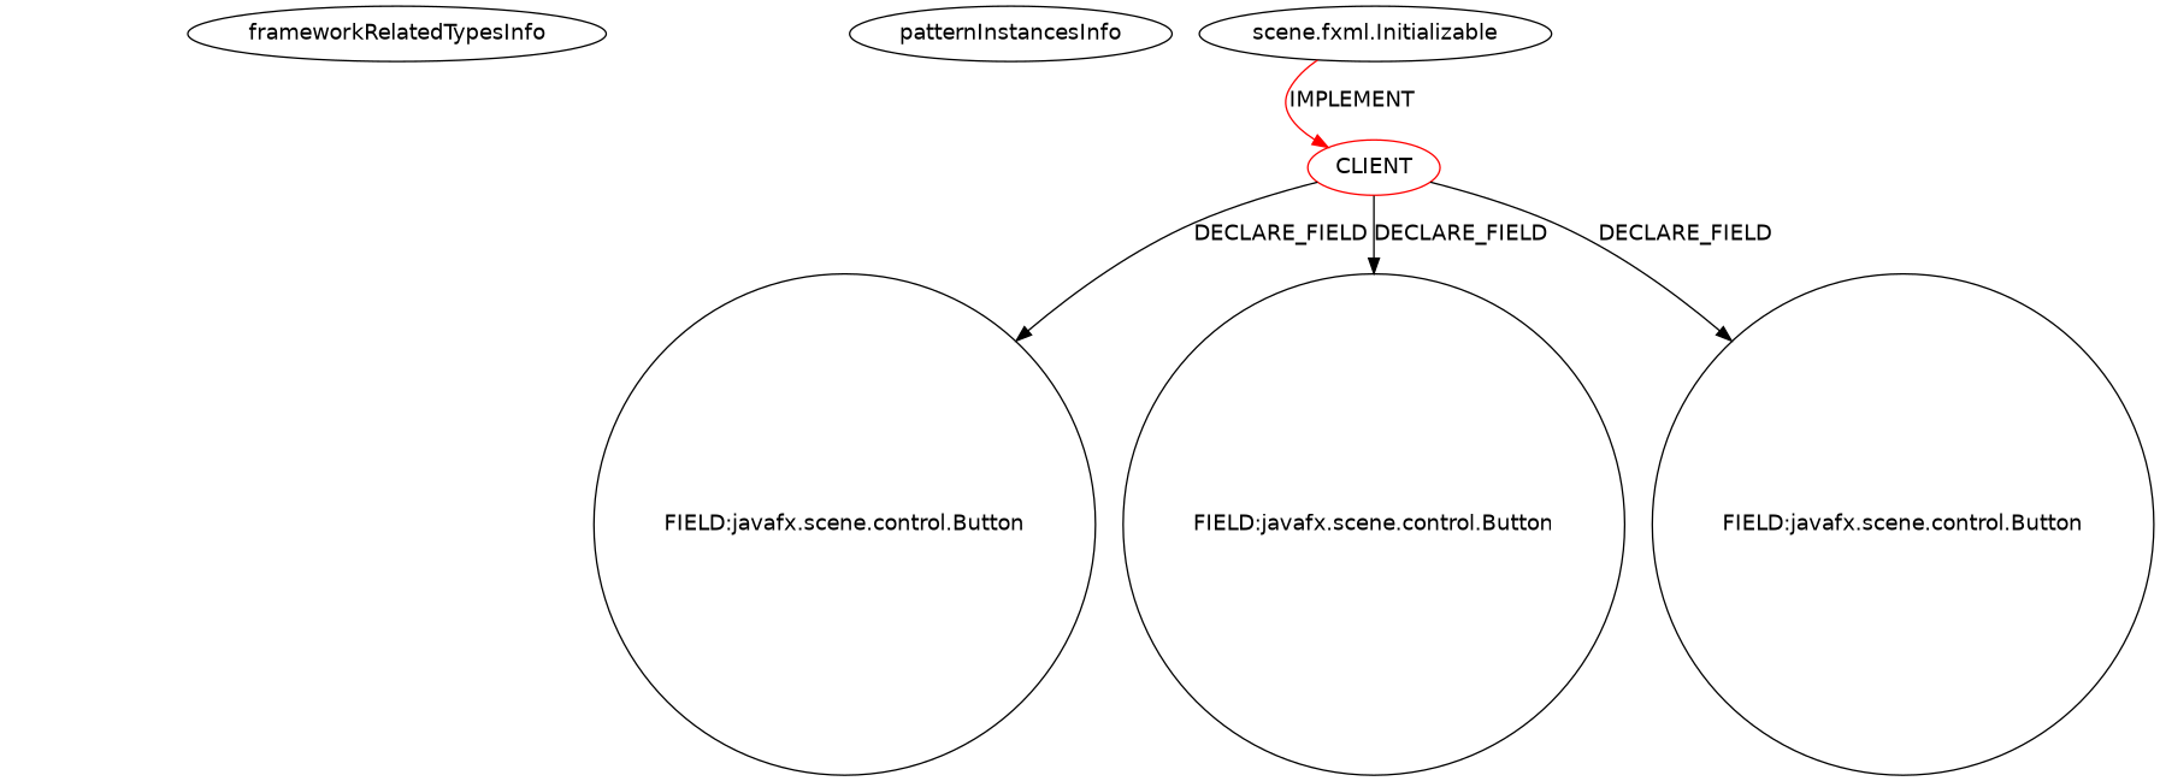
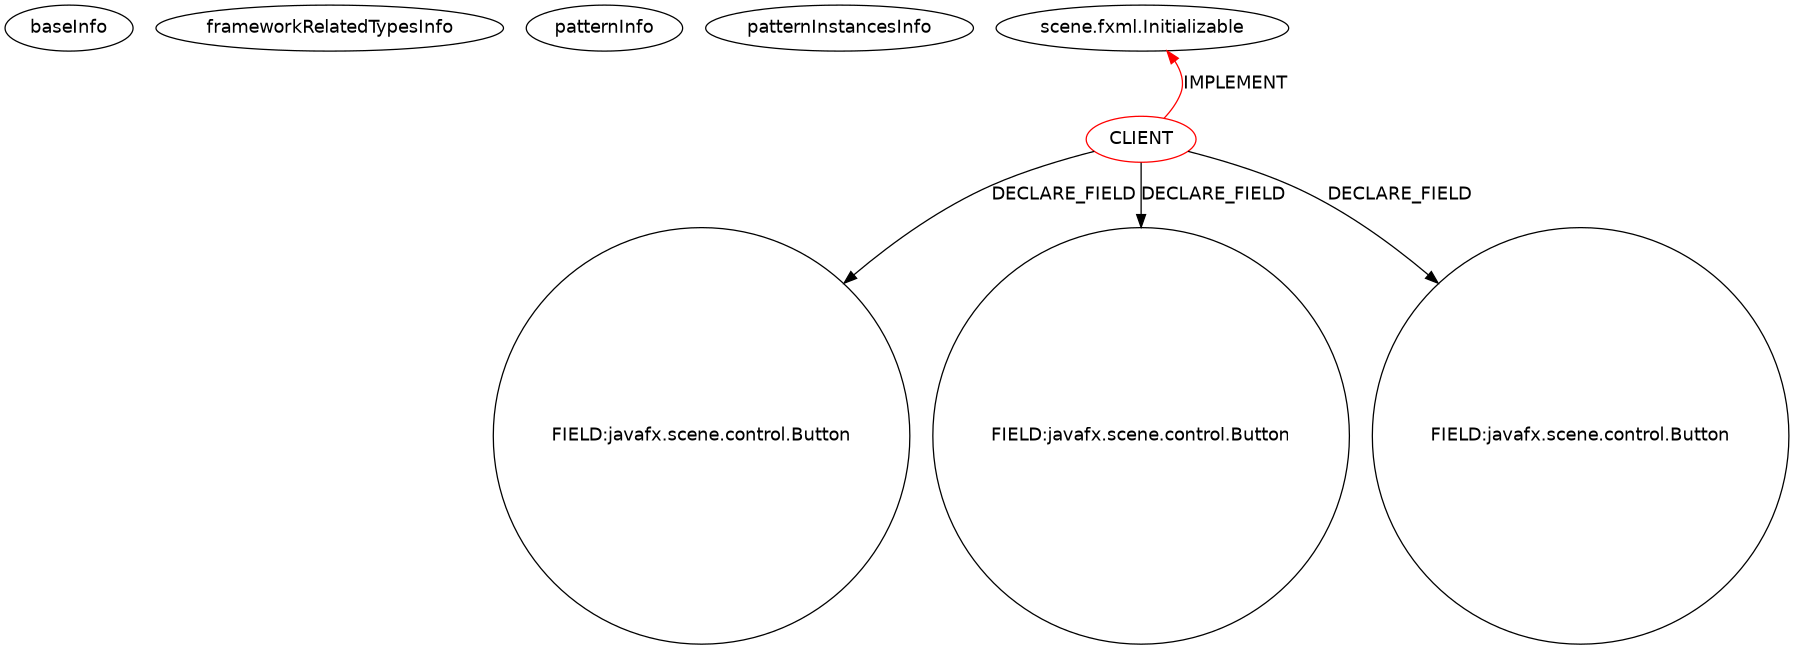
  digraph {
    fontname="DejaVu Sans"
    node [fontname="DejaVu Sans" isFrameworkType=false]
    edge [fontname="DejaVu Sans"]
+   baseInfo [category=pattern graphId=240 isAnonymous=false possibleRelation=false isFrameworkType=""]
    frameworkRelatedTypesInfo [0="javafx.fxml.Initializable" isFrameworkType=""]
+   patternInfo [frequency=49.0 patternRootClient=0 isFrameworkType=""]
    patternInstancesInfo [0="jasonwr-jhuep_ent_web_dev~/jasonwr-jhuep_ent_web_dev/jhuep_ent_web_dev-master/src/hw6/main/WebBuyer.java~WebBuyer~3282" 1="iloop-kiosk-KIOSK-Project~/iloop-kiosk-KIOSK-Project/KIOSK-Project-master/src/oit/iloop/kiosk/kiosk_schoolmap/CampusMapMainController.java~CampusMapMainController~3149" 10="iloop-kiosk-KIOSK-Project~/iloop-kiosk-KIOSK-Project/KIOSK-Project-master/src/oit/iloop/kiosk/test/MainApplicationController.java~MainApplicationController~3172" 11="Digital87-GUS-Teryt-Parser~/Digital87-GUS-Teryt-Parser/GUS-Teryt-Parser-master/src/main/java/net/kados/gtp/app/controllers/modules/FormController.java~FormController~381" 12="walker-clint-AIProj3~/walker-clint-AIProj3/AIProj3-master/src/application/GameBoardController.java~GameBoardController~4712" 13="bianconejo-CEFX~/bianconejo-CEFX/CEFX-master/src/cefx/CECommandeController.java~CECommandeController~2084" 14="dony1990-ProsDesktop~/dony1990-ProsDesktop/ProsDesktop-master/src/nicon/NiconDesktop/guifx/Plugins/PluginsController.java~PluginsController~2568" 15="sk44-javafx-mirroring-tool~/sk44-javafx-mirroring-tool/javafx-mirroring-tool-master/src/main/java/sk44/mirroringtool/MainWindowController.java~MainWindowController~4211" 16="dony1990-ProsDesktop~/dony1990-ProsDesktop/ProsDesktop-master/src/nicon/NiconDesktop/guifx/NiconNavigator/NavegadorController.java~NavegadorController~2563" 17="ajithkp560-quizmaster~/ajithkp560-quizmaster/quizmaster-master/QuizProgram_SRC/QuizProgram/src/quizprogram/SampleController.java~SampleController~1753" 18="szabel01-kontenery~/szabel01-kontenery/kontenery-master/src/main/java/pl/p/lodz/container/controller/FXMLController.java~FXMLController~4418" 19="RomeoGolf-BC~/RomeoGolf-BC/BC-master/src/romeogolf/bc/MainController.java~MainController~1142" 2="iloop-kiosk-KIOSK-Project~/iloop-kiosk-KIOSK-Project/KIOSK-Project-master/src/oit/iloop/kiosk/kiosk_main/KioskMainController.java~KioskMainController~3135" 20="matanghuy-SPCA~/matanghuy-SPCA/SPCA-master/SPCA/src/controllers/TransController.java~TransController~3572" 21="making-todo-tsa~/making-todo-tsa/todo-tsa-master/todo-fx/src/main/java/todo/app/TodoController.java~TodoController~3522" 22="Jamakasi-JMCLauncherFX~/Jamakasi-JMCLauncherFX/JMCLauncherFX-master/src/jmclauncherfx/OptionsWindowController.java~OptionsWindowController~610" 23="demibenari-cd-catalog~/demibenari-cd-catalog/cd-catalog-master/src/cd/catalog/EditCDFormController.java~EditCDFormController~2395" 24="dodaio-SoftwareBlack21G~/dodaio-SoftwareBlack21G/SoftwareBlack21G-master/Blackjack/src/Viewer/MainGamev2Controller.java~MainGamev2Controller~2521" 25="soonzsoonz-QuickFoot~/soonzsoonz-QuickFoot/QuickFoot-master/src/application/FXMLAdoptionController.java~FXMLAdoptionController~4247" 26="Edenm-BlackJack~/Edenm-BlackJack/BlackJack-master/src/View/TableController.java~TableController~394" 27="prashker-KingsSGF~/prashker-KingsSGF/KingsSGF-master/src/uiSam/FighterView.java~FighterView~3912" 28="gleba-cppoints~/gleba-cppoints/cppoints-master/src/cpapp/view/ReadFormController.java~ReadFormController~2757" 29="warpcorebreach-AAH~/warpcorebreach-AAH/AAH-master/AAH/src/aah/MgrHomepageController.java~MgrHomepageController~4734" 3="henrik-bak-scbuildplanner~/henrik-bak-scbuildplanner/scbuildplanner-master/src/main/java/com/ezzored/starcraftbuildplanner/controller/MainWindowController.java~MainWindowController~2923" 30="iloop-kiosk-KIOSK-Project~/iloop-kiosk-KIOSK-Project/KIOSK-Project-master/src/oit/iloop/kiosk/kiosk_examination/ExaminationMainController.java~ExaminationMainController~3122" 31="weltensturm-milca~/weltensturm-milca/milca-master/src/milca/GUIController.java~GUIController~4745" 32="taylorthurlow-panda~/taylorthurlow-panda/panda-master/src/edu/TaylorThurlow/WindowMainController.java~WindowMainController~4508" 33="novosga-painel-fx~/novosga-painel-fx/painel-fx-master/src/org/novosga/painel/client/ui/Controller.java~Controller~3787" 34="Fisiu-skontrumFx~/Fisiu-skontrumFx/skontrumFx-master/skontrumFxApp/src/application/SkontrumController.java~SkontrumController~457" 35="hock323-eventManager~/hock323-eventManager/EventManager-master/src/eventManager/controller/pokerTournament/TournamentController.java~TournamentController~3009" 36="VectorSoftworks-MediaRealmOfficial~/VectorSoftworks-MediaRealmOfficial/MediaRealmOfficial-master/src/net/vectorgaming/mediarealm/ui/controllers/ComponentController.java~ComponentController~1586" 37="MasterGlaISTIC-aocproject~/MasterGlaISTIC-aocproject/aocproject-master/metronome/src/main/java/fr/istic/aocproject/ihm/IHMController.java~IHMController~898" 38="demibenari-cd-catalog~/demibenari-cd-catalog/cd-catalog-master/src/cd/catalog/MainFormController.java~MainFormController~2392" 39="sandeepb-CiscoECG~/sandeepb-CiscoECG/CiscoECG-master/src/ciscoECGFrontend/MyController.java~MyController~4063" 4="bianconejo-CEFX~/bianconejo-CEFX/CEFX-master/src/cefx/CEGestionRemisesController.java~CEGestionRemisesController~2018" 40="Dahwar-Calculator~/Dahwar-Calculator/Calculator-master/src/fr/alsace/lacroix/calculator/SampleController.java~SampleController~308" 41="mrempala-sp~/mrempala-sp/sp-master/src/application/VcSetupSquibGroups.java~VcSetupSquibGroups~3676" 42="mrempala-sp~/mrempala-sp/sp-master/src/application/VcSequencePreview.java~VcSequencePreview~3683" 43="if12b051-SWP_Paint~/if12b051-SWP_Paint/SWP_Paint-master/SWP_Paint/src/gui/MainController.java~MainController~3089" 44="DOOOOOM-jmpd-shared~/DOOOOOM-jmpd-shared/jmpd-shared-master/src/dooooom/jmpd/client/gui/javafx/MainViewController.java~MainViewController~294" 45="mouradsaadi-LO23-IHM~/mouradsaadi-LO23-IHM/LO23-IHM-master/Sudoku-IHM/src/sudoko/ihm/vue/FXMLDocumentController.java~FXMLDocumentController~3651" 46="weltensturm-milca~/weltensturm-milca/milca-master/src/milca/GUI.java~GUI~4747" 47="NirmalL-Shark~/NirmalL-Shark/Shark-master/src/Controller.java~Controller~1009" 48="crosswords-testEnvironment~/crosswords-testEnvironment/testEnvironment-master/src/GUI/MainController.java~MainController~2315" 5="bianconejo-CEFX~/bianconejo-CEFX/CEFX-master/src/cefx/CEPrincipalController.java~CEPrincipalController~2114" 6="joelburget-miftiwac~/joelburget-miftiwac/miftiwac-master/src/Dynamic_page.java~Dynamic_page~3333" 7="dony1990-ProsDesktop~/dony1990-ProsDesktop/ProsDesktop-master/src/nicon/NiconDesktop/guifx/NiconImage/NiconImageFXMLController.java~NiconImageFXMLController~2548" 8="JustinAarden-C2J-Stamboom~/JustinAarden-C2J-Stamboom/C2J-Stamboom-master/src/stamboom/gui/StamboomFXController.java~StamboomFXController~734" 9="diogocs1-FPessoais~/diogocs1-FPessoais/FPessoais-master/FinancasPessoais/src/app/controllers/HomeController.java~HomeController~2490" isFrameworkType=""]
    n5 [label="scene.fxml.Initializable" vertexType=FRAMEWORK_INTERFACE_TYPE]
    n6 [color=red label=CLIENT vertexType=ROOT_CLIENT_CLASS_DECLARATION]
    n7 [label="FIELD:javafx.scene.control.Button" shape=circle vertexType=FIELD_DECLARATION]
    n8 [label="FIELD:javafx.scene.control.Button" shape=circle vertexType=FIELD_DECLARATION]
    n9 [label="FIELD:javafx.scene.control.Button" shape=circle vertexType=FIELD_DECLARATION]
-   n5 -> n6 [color=red label=IMPLEMENT]
+   n6 -> n5 [color=red label=IMPLEMENT]
    n6 -> n7 [label=DECLARE_FIELD]
    n6 -> n8 [label=DECLARE_FIELD]
    n6 -> n9 [label=DECLARE_FIELD]
  }
